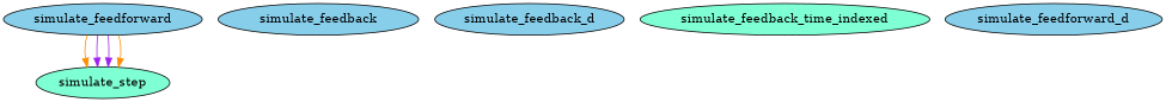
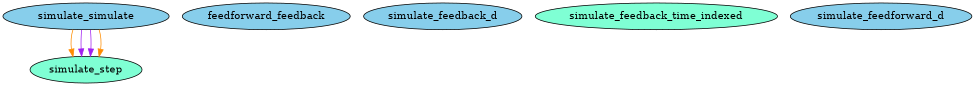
  digraph {
    node [fillcolor=skyblue style=filled]
    edge [color=darkorange]
    simulate_step [fillcolor=aquamarine]
-   simulate_feedforward
-   simulate_feedback
+   simulate_feedforward [label=simulate_simulate]
+   simulate_feedback [label=feedforward_feedback]
    simulate_feedback_d
    simulate_feedback_time_indexed [fillcolor=aquamarine]
    simulate_feedforward_d
    simulate_feedforward -> simulate_step
    simulate_feedforward -> simulate_step [color=purple]
    simulate_feedforward -> simulate_step [color=purple]
    simulate_feedforward -> simulate_step
  }
